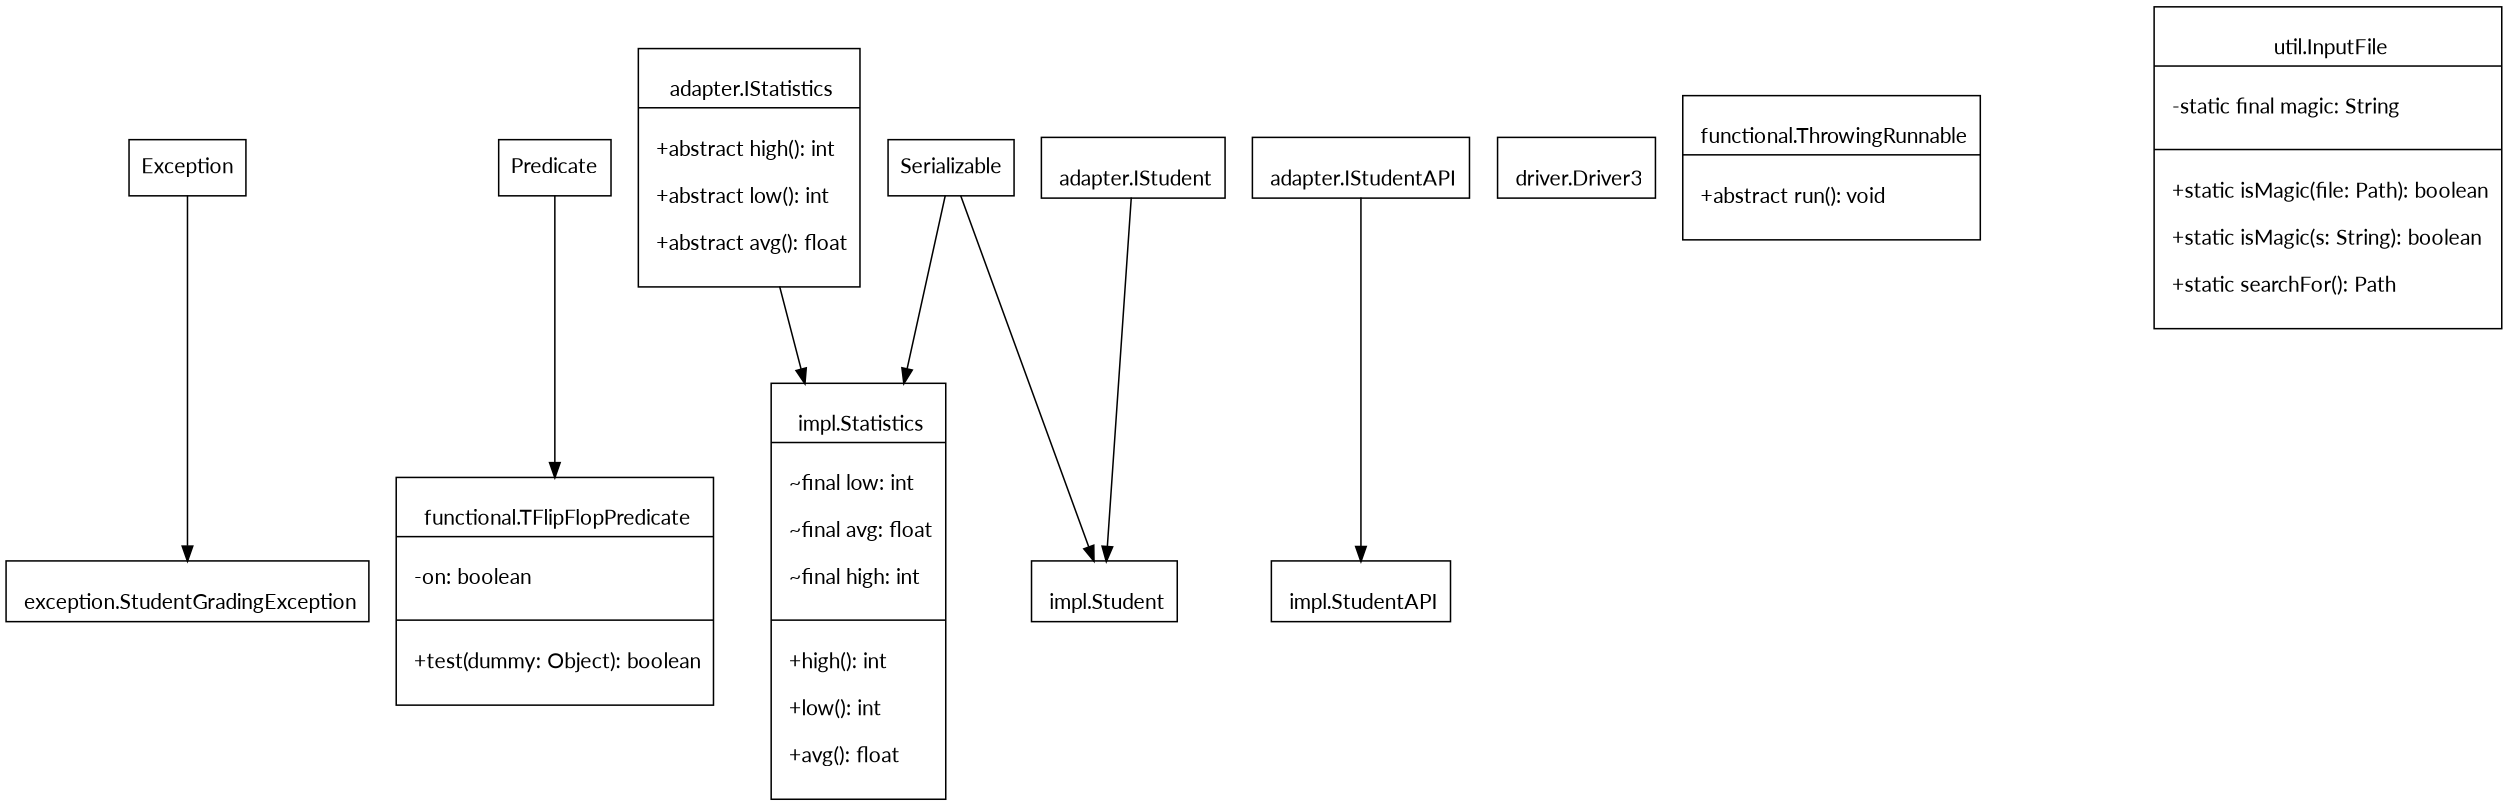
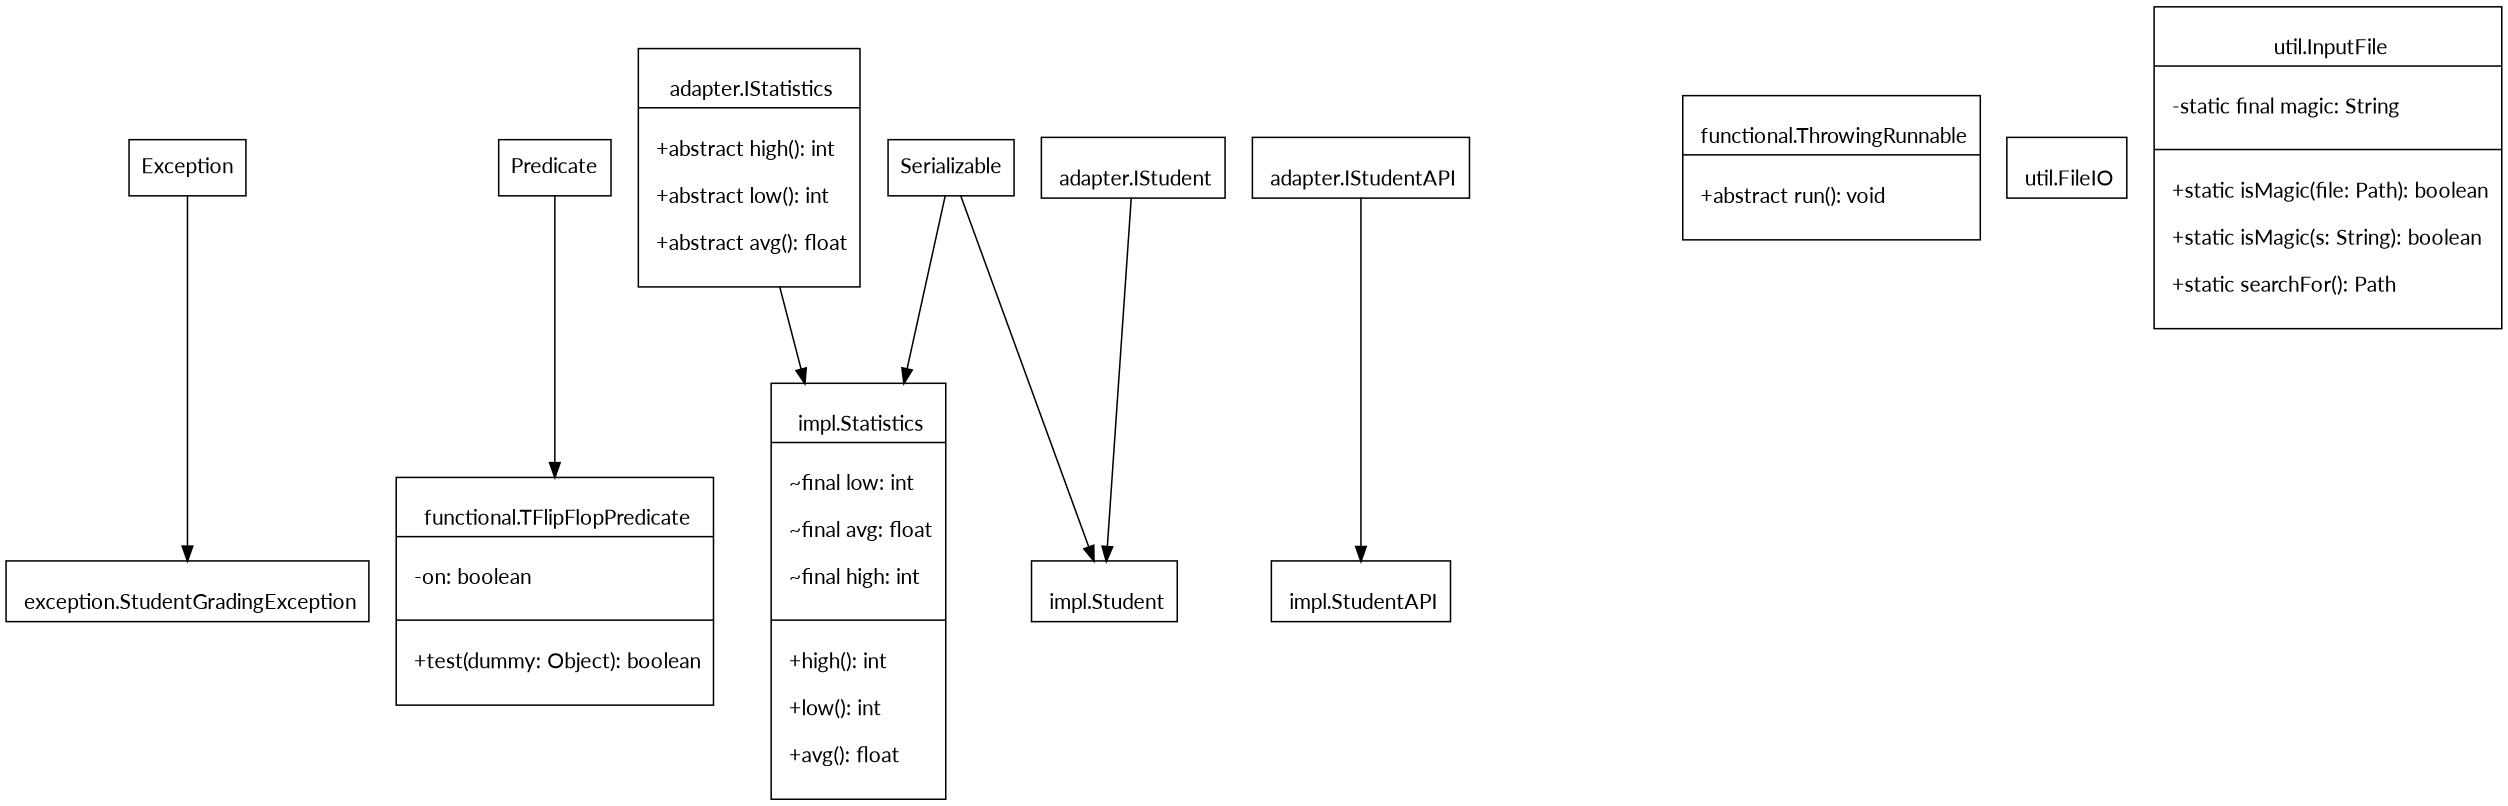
  digraph {
    fontname=Lato
    node [fontname=Lato fontsize=14 shape=record]
    edge [fontname=Lato]
    n1 [label="{Exception}"]
    n2 [label="{\n         exception.StudentGradingException\n      }"]
    n3 [label="{Predicate}"]
    n4 [label="{\n         functional.TFlipFlopPredicate\n         |\n         -on: boolean\l\n         |\n         +test(dummy: Object): boolean\l\n      }"]
    n5 [label="{Serializable}"]
    n6 [label="{\n         impl.Statistics\n         |\n         ~final low: int\l\n         ~final avg: float\l\n         ~final high: int\l\n         |\n         +high(): int\l\n         +low(): int\l\n         +avg(): float\l\n      }"]
    n7 [label="{\n         impl.Student\n      }"]
    n8 [label="{\n         adapter.IStatistics\n         |\n         +abstract high(): int\l\n         +abstract low(): int\l\n         +abstract avg(): float\l\n      }"]
    n9 [label="{\n         adapter.IStudent\n      }"]
    n10 [label="{\n         adapter.IStudentAPI\n      }"]
    n11 [label="{\n         impl.StudentAPI\n      }"]
-   n12 [label="{\n         driver.Driver3\n      }"]
    n13 [label="{\n         functional.ThrowingRunnable\n         |\n         +abstract run(): void\l\n      }"]
+   n14 [label="{\n         util.FileIO\n      }"]
    n15 [label="{\n         util.InputFile\n         |\n         -static final magic: String\l\n         |\n         +static isMagic(file: Path): boolean\l\n         +static isMagic(s: String): boolean\l\n         +static searchFor(): Path\l\n      }"]
    n1 -> n2
    n3 -> n4
    n5 -> n6
    n5 -> n7
    n8 -> n6
    n9 -> n7
    n10 -> n11
  }
